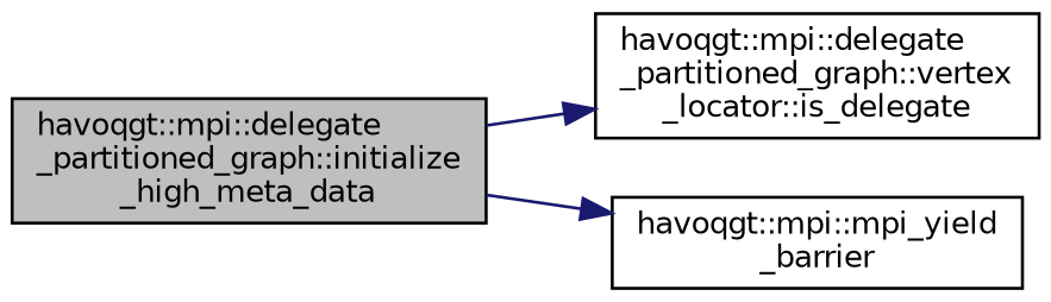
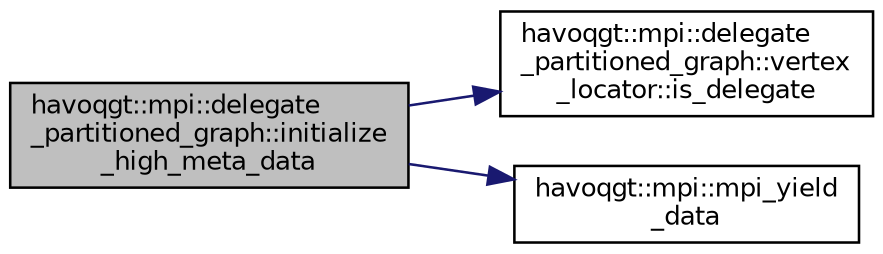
  digraph {
    rankdir=LR
    node [color=black fillcolor=white fontname=Helvetica fontsize=10 shape=record style=filled]
    edge [color=midnightblue fontname=Helvetica fontsize=10 labelfontname=Helvetica labelfontsize=10 style=solid]
    n1 [fillcolor=grey75 fontcolor=black height=0.2 label="havoqgt::mpi::delegate\l_partitioned_graph::initialize\l_high_meta_data" width=0.4]
    n2 [height=0.2 label="havoqgt::mpi::delegate\l_partitioned_graph::vertex\l_locator::is_delegate" width=0.4]
-   n3 [height=0.2 label="havoqgt::mpi::mpi_yield\l_barrier" width=0.4]
+   n3 [height=0.2 label="havoqgt::mpi::mpi_yield\l_data" width=0.4]
    n1 -> n2
    n1 -> n3
  }
